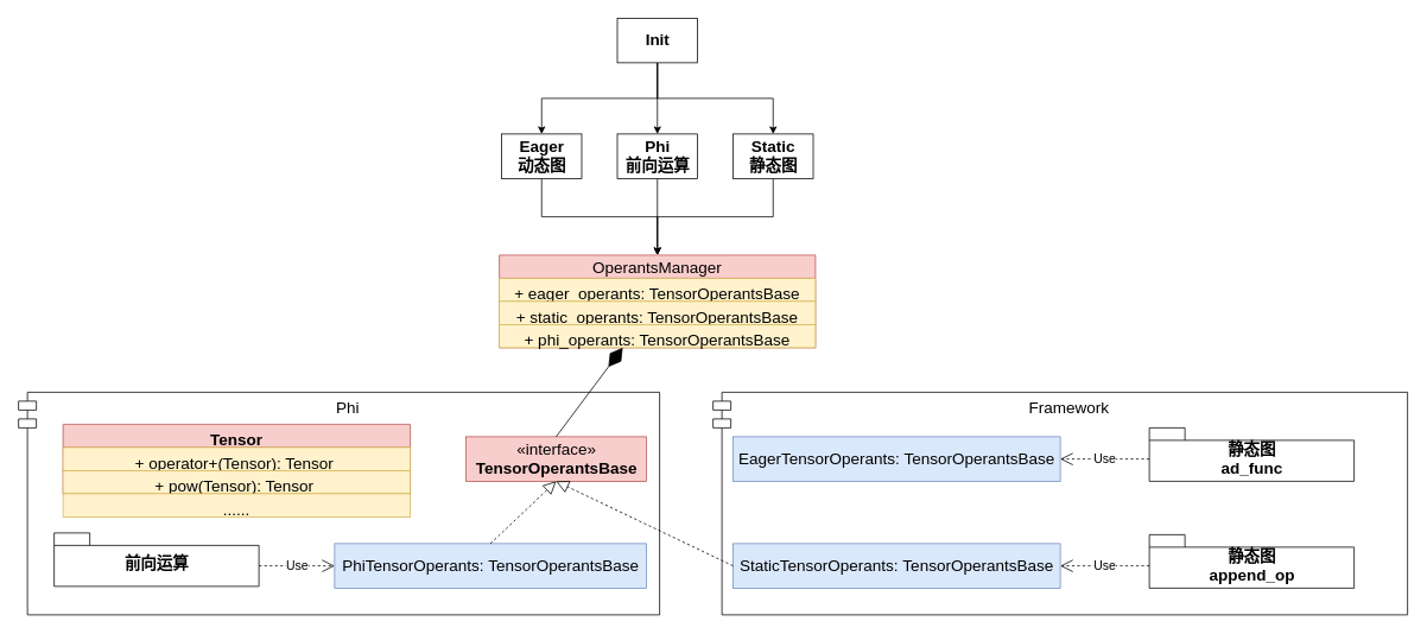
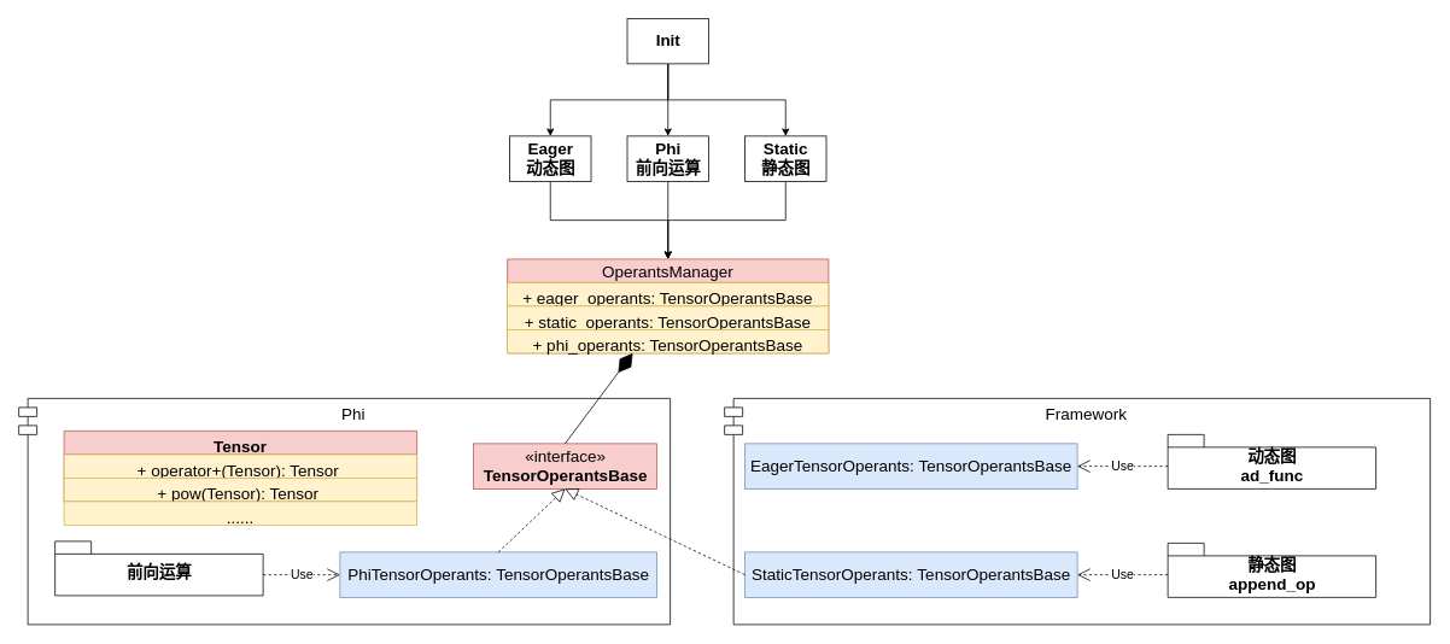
  <mxCell id="0" />
  <mxCell id="1" parent="0" />
  <mxCell id="2" value="" style="edgeStyle=orthogonalEdgeStyle;orthogonalLoop=1;jettySize=auto;html=1;fontSize=18;" edge="1" parent="1" source="5" target="7"><mxGeometry relative="1" as="geometry" /></mxCell>
  <mxCell id="3" style="edgeStyle=orthogonalEdgeStyle;orthogonalLoop=1;jettySize=auto;html=1;exitX=0.5;exitY=1;exitDx=0;exitDy=0;fontSize=18;rounded=0;entryX=0.5;entryY=0;entryDx=0;entryDy=0;" edge="1" parent="1" source="5" target="9"><mxGeometry relative="1" as="geometry"><mxPoint x="872.5" y="150" as="targetPoint" /><Array as="points"><mxPoint x="738" y="110" /><mxPoint x="868" y="110" /></Array></mxGeometry></mxCell>
  <mxCell id="4" style="edgeStyle=orthogonalEdgeStyle;rounded=0;orthogonalLoop=1;jettySize=auto;html=1;exitX=0.5;exitY=1;exitDx=0;exitDy=0;entryX=0.5;entryY=0;entryDx=0;entryDy=0;fontSize=18;" edge="1" parent="1" source="5" target="11"><mxGeometry relative="1" as="geometry" /></mxCell>
  <mxCell id="5" value="&lt;b&gt;&lt;font style=&quot;font-size: 18px;&quot;&gt;Init&lt;/font&gt;&lt;/b&gt;" style="whiteSpace=wrap;html=1;" vertex="1" parent="1"><mxGeometry x="692.5" y="20" width="90" height="50" as="geometry" /></mxCell>
  <mxCell id="6" style="edgeStyle=orthogonalEdgeStyle;rounded=0;orthogonalLoop=1;jettySize=auto;html=1;exitX=0.5;exitY=1;exitDx=0;exitDy=0;fontSize=18;entryX=0.5;entryY=0;entryDx=0;entryDy=0;" edge="1" parent="1" source="7" target="12"><mxGeometry relative="1" as="geometry"><mxPoint x="737.5" y="330" as="targetPoint" /></mxGeometry></mxCell>
  <mxCell id="7" value="&lt;span style=&quot;font-size: 18px;&quot;&gt;&lt;b&gt;Phi&lt;br&gt;前向运算&lt;br&gt;&lt;/b&gt;&lt;/span&gt;" style="whiteSpace=wrap;html=1;" vertex="1" parent="1"><mxGeometry x="692.5" y="150" width="90" height="50" as="geometry" /></mxCell>
  <mxCell id="8" style="edgeStyle=orthogonalEdgeStyle;rounded=0;orthogonalLoop=1;jettySize=auto;html=1;exitX=0.5;exitY=1;exitDx=0;exitDy=0;entryX=0.5;entryY=0;entryDx=0;entryDy=0;fontSize=18;" edge="1" parent="1" source="9" target="12"><mxGeometry relative="1" as="geometry" /></mxCell>
  <mxCell id="9" value="&lt;span style=&quot;font-size: 18px;&quot;&gt;&lt;b&gt;Static&lt;br&gt;静态图&lt;br&gt;&lt;/b&gt;&lt;/span&gt;" style="whiteSpace=wrap;html=1;" vertex="1" parent="1"><mxGeometry x="822.5" y="150" width="90" height="50" as="geometry" /></mxCell>
  <mxCell id="10" style="edgeStyle=orthogonalEdgeStyle;rounded=0;orthogonalLoop=1;jettySize=auto;html=1;exitX=0.5;exitY=1;exitDx=0;exitDy=0;entryX=0.5;entryY=0;entryDx=0;entryDy=0;fontSize=18;" edge="1" parent="1" source="11" target="12"><mxGeometry relative="1" as="geometry" /></mxCell>
  <mxCell id="11" value="&lt;span style=&quot;font-size: 18px;&quot;&gt;&lt;b&gt;Eager&lt;br&gt;动态图&lt;br&gt;&lt;/b&gt;&lt;/span&gt;" style="whiteSpace=wrap;html=1;" vertex="1" parent="1"><mxGeometry x="562.5" y="150" width="90" height="50" as="geometry" /></mxCell>
  <mxCell id="12" value="OperantsManager" style="swimlane;fontStyle=0;childLayout=stackLayout;horizontal=1;startSize=26;fillColor=#f8cecc;horizontalStack=0;resizeParent=1;resizeParentMax=0;resizeLast=0;collapsible=1;marginBottom=0;fontSize=18;strokeColor=#b85450;" vertex="1" parent="1"><mxGeometry x="560" y="286" width="355" height="104" as="geometry" /></mxCell>
  <mxCell id="13" value="+ eager_operants: TensorOperantsBase" style="text;strokeColor=#d6b656;fillColor=#fff2cc;align=center;verticalAlign=top;spacingLeft=4;spacingRight=4;overflow=hidden;rotatable=0;points=[[0,0.5],[1,0.5]];portConstraint=eastwest;fontSize=18;" vertex="1" parent="12"><mxGeometry y="26" width="355" height="26" as="geometry" /></mxCell>
  <mxCell id="14" value="+ static_operants: TensorOperantsBase" style="text;strokeColor=#d6b656;fillColor=#fff2cc;align=center;verticalAlign=top;spacingLeft=4;spacingRight=4;overflow=hidden;rotatable=0;points=[[0,0.5],[1,0.5]];portConstraint=eastwest;fontSize=18;" vertex="1" parent="12"><mxGeometry y="52" width="355" height="26" as="geometry" /></mxCell>
  <mxCell id="15" value="+ phi_operants: TensorOperantsBase" style="text;strokeColor=#d6b656;fillColor=#fff2cc;align=center;verticalAlign=top;spacingLeft=4;spacingRight=4;overflow=hidden;rotatable=0;points=[[0,0.5],[1,0.5]];portConstraint=eastwest;fontSize=18;" vertex="1" parent="12"><mxGeometry y="78" width="355" height="26" as="geometry" /></mxCell>
  <mxCell id="16" value="Phi" style="shape=module;align=left;spacingLeft=20;align=center;verticalAlign=top;fontSize=18;" vertex="1" parent="1"><mxGeometry x="20" y="440" width="720" height="250" as="geometry" /></mxCell>
  <mxCell id="17" value="Framework" style="shape=module;align=left;spacingLeft=20;align=center;verticalAlign=top;fontSize=18;" vertex="1" parent="1"><mxGeometry x="800" y="440" width="780" height="250" as="geometry" /></mxCell>
  <mxCell id="18" value="«interface»&lt;br&gt;&lt;b&gt;TensorOperantsBase&lt;/b&gt;" style="html=1;fontSize=18;fillColor=#f8cecc;strokeColor=#b85450;" vertex="1" parent="1"><mxGeometry x="522.5" y="490" width="202.5" height="50" as="geometry" /></mxCell>
  <mxCell id="19" value="PhiTensorOperants:&amp;nbsp;TensorOperantsBase" style="html=1;fontSize=18;fillColor=#dae8fc;strokeColor=#6c8ebf;" vertex="1" parent="1"><mxGeometry x="375" y="610" width="350" height="50" as="geometry" /></mxCell>
  <mxCell id="20" value="EagerTensorOperants:&amp;nbsp;TensorOperantsBase" style="html=1;fontSize=18;fillColor=#dae8fc;strokeColor=#6c8ebf;" vertex="1" parent="1"><mxGeometry x="822.5" y="490" width="367.5" height="50" as="geometry" /></mxCell>
  <mxCell id="21" value="StaticTensorOperants:&amp;nbsp;TensorOperantsBase" style="html=1;fontSize=18;fillColor=#dae8fc;strokeColor=#6c8ebf;" vertex="1" parent="1"><mxGeometry x="822.5" y="610" width="367.5" height="50" as="geometry" /></mxCell>
  <mxCell id="22" value="" style="endArrow=diamondThin;endFill=1;endSize=24;html=1;rounded=0;fontSize=18;exitX=0.5;exitY=0;exitDx=0;exitDy=0;" edge="1" parent="1" source="18" target="12"><mxGeometry width="160" relative="1" as="geometry"><mxPoint x="680" y="540" as="sourcePoint" /><mxPoint x="840" y="540" as="targetPoint" /></mxGeometry></mxCell>
- <mxCell id="23" value="&lt;font style=&quot;font-size: 18px;&quot;&gt;静态图&lt;br&gt;ad_func&lt;/font&gt;" style="shape=folder;fontStyle=1;spacingTop=10;tabWidth=40;tabHeight=14;tabPosition=left;html=1;fontSize=14;" vertex="1" parent="1"><mxGeometry x="1290" y="480" width="230" height="60" as="geometry" /></mxCell>
+ <mxCell id="23" value="&lt;font style=&quot;font-size: 18px;&quot;&gt;动态图&lt;br&gt;ad_func&lt;/font&gt;" style="shape=folder;fontStyle=1;spacingTop=10;tabWidth=40;tabHeight=14;tabPosition=left;html=1;fontSize=14;" vertex="1" parent="1"><mxGeometry x="1290" y="480" width="230" height="60" as="geometry" /></mxCell>
  <mxCell id="24" value="" style="endArrow=block;dashed=1;endFill=0;endSize=12;html=1;rounded=0;fontSize=14;entryX=0.5;entryY=1;entryDx=0;entryDy=0;exitX=0;exitY=0.5;exitDx=0;exitDy=0;" edge="1" parent="1" source="21" target="18"><mxGeometry width="160" relative="1" as="geometry"><mxPoint x="710" y="580" as="sourcePoint" /><mxPoint x="870" y="580" as="targetPoint" /></mxGeometry></mxCell>
  <mxCell id="25" value="" style="endArrow=block;dashed=1;endFill=0;endSize=12;html=1;rounded=0;fontSize=14;entryX=0.5;entryY=1;entryDx=0;entryDy=0;exitX=0.5;exitY=0;exitDx=0;exitDy=0;" edge="1" parent="1" source="19" target="18"><mxGeometry width="160" relative="1" as="geometry"><mxPoint x="530" y="700" as="sourcePoint" /><mxPoint x="690" y="700" as="targetPoint" /></mxGeometry></mxCell>
  <mxCell id="26" value="Use" style="endArrow=open;endSize=12;dashed=1;html=1;rounded=0;fontSize=14;entryX=1;entryY=0.5;entryDx=0;entryDy=0;" edge="1" parent="1" target="20"><mxGeometry width="160" relative="1" as="geometry"><mxPoint x="1290" y="515" as="sourcePoint" /><mxPoint x="1260" y="490" as="targetPoint" /></mxGeometry></mxCell>
  <mxCell id="27" value="&lt;font style=&quot;font-size: 18px;&quot;&gt;静态图&lt;br&gt;append_op&lt;br&gt;&lt;/font&gt;" style="shape=folder;fontStyle=1;spacingTop=10;tabWidth=40;tabHeight=14;tabPosition=left;html=1;fontSize=14;" vertex="1" parent="1"><mxGeometry x="1290" y="600" width="230" height="60" as="geometry" /></mxCell>
  <mxCell id="28" value="Use" style="endArrow=open;endSize=12;dashed=1;html=1;rounded=0;fontSize=14;entryX=1;entryY=0.5;entryDx=0;entryDy=0;" edge="1" parent="1" target="21"><mxGeometry width="160" relative="1" as="geometry"><mxPoint x="1290" y="635" as="sourcePoint" /><mxPoint x="1200" y="525" as="targetPoint" /></mxGeometry></mxCell>
  <mxCell id="29" value="&lt;span style=&quot;font-size: 18px;&quot;&gt;前向运算&lt;br&gt;&lt;/span&gt;" style="shape=folder;fontStyle=1;spacingTop=10;tabWidth=40;tabHeight=14;tabPosition=left;html=1;fontSize=14;" vertex="1" parent="1"><mxGeometry x="60" y="598" width="230" height="60" as="geometry" /></mxCell>
  <mxCell id="30" value="Use" style="endArrow=open;endSize=12;dashed=1;html=1;rounded=0;fontSize=14;entryX=0;entryY=0.5;entryDx=0;entryDy=0;exitX=0;exitY=0;exitDx=230;exitDy=37;exitPerimeter=0;" edge="1" parent="1" source="29" target="19"><mxGeometry width="160" relative="1" as="geometry"><mxPoint x="570" y="750" as="sourcePoint" /><mxPoint x="470" y="750" as="targetPoint" /></mxGeometry></mxCell>
  <mxCell id="31" value="" style="group" vertex="1" connectable="0" parent="1"><mxGeometry x="70" y="476" width="390" height="104" as="geometry" /></mxCell>
  <mxCell id="32" value="Tensor" style="swimlane;fontStyle=1;align=center;verticalAlign=top;childLayout=stackLayout;horizontal=1;startSize=26;horizontalStack=0;resizeParent=1;resizeParentMax=0;resizeLast=0;collapsible=1;marginBottom=0;fontSize=18;fillColor=#f8cecc;strokeColor=#b85450;" vertex="1" parent="31"><mxGeometry width="390" height="78" as="geometry" /></mxCell>
  <mxCell id="33" value="+ operator+(Tensor): Tensor " style="text;strokeColor=#d6b656;fillColor=#fff2cc;align=center;verticalAlign=top;spacingLeft=4;spacingRight=4;overflow=hidden;rotatable=0;points=[[0,0.5],[1,0.5]];portConstraint=eastwest;fontSize=18;" vertex="1" parent="32"><mxGeometry y="26" width="390" height="26" as="geometry" /></mxCell>
  <mxCell id="34" value="+ pow(Tensor): Tensor " style="text;strokeColor=#d6b656;fillColor=#fff2cc;align=center;verticalAlign=top;spacingLeft=4;spacingRight=4;overflow=hidden;rotatable=0;points=[[0,0.5],[1,0.5]];portConstraint=eastwest;fontSize=18;" vertex="1" parent="32"><mxGeometry y="52" width="390" height="26" as="geometry" /></mxCell>
  <mxCell id="35" value="......" style="text;strokeColor=#d6b656;fillColor=#fff2cc;align=center;verticalAlign=top;spacingLeft=4;spacingRight=4;overflow=hidden;rotatable=0;points=[[0,0.5],[1,0.5]];portConstraint=eastwest;fontSize=18;" vertex="1" parent="31"><mxGeometry y="78" width="390" height="26" as="geometry" /></mxCell>
